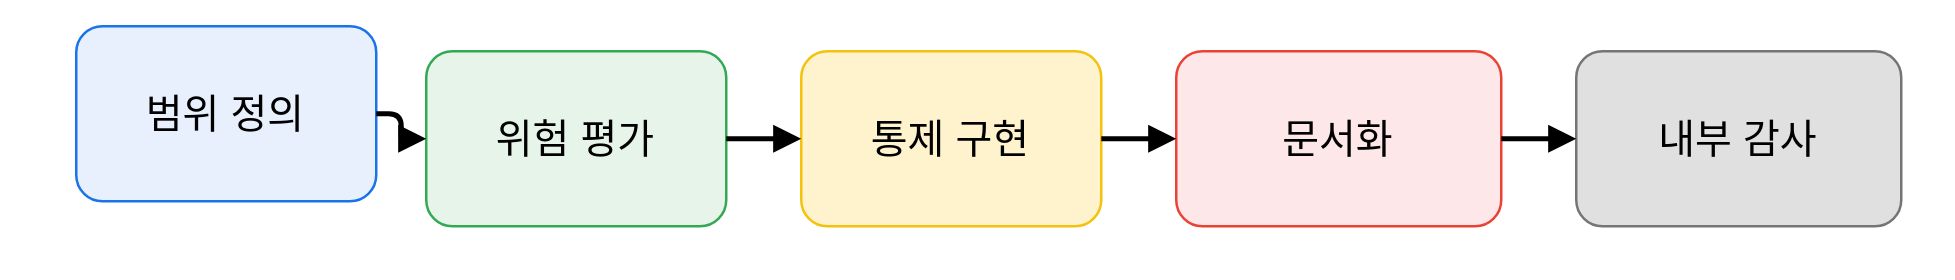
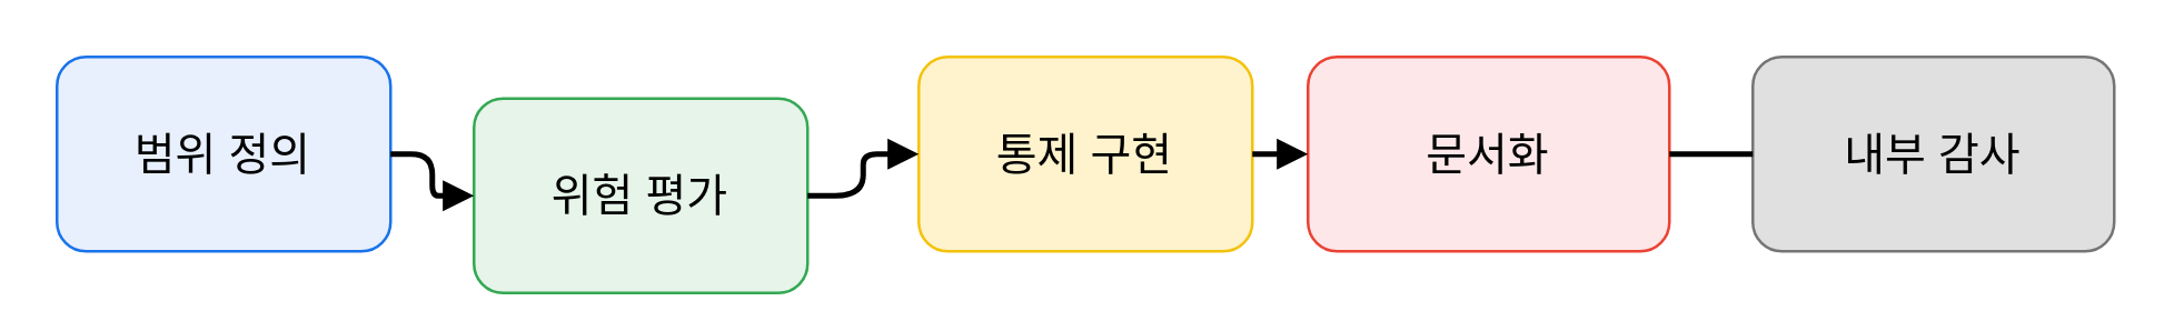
  <mxCell id="0" />
  <mxCell id="1" parent="0" />
- <mxCell id="2" value="범위 정의" style="rounded=1;whiteSpace=wrap;html=1;fillColor=#e8f0fe;strokeColor=#1a73e8;fontSize=16;align=center;fontColor=#000000;" parent="1" vertex="1"><mxGeometry x="30" y="10" width="120" height="70" as="geometry" /></mxCell>
- <mxCell id="3" value="위험 평가" style="rounded=1;whiteSpace=wrap;html=1;fillColor=#e6f4ea;strokeColor=#34a853;fontSize=16;align=center;fontColor=#000000;" parent="1" vertex="1"><mxGeometry x="170" y="20" width="120" height="70" as="geometry" /></mxCell>
- <mxCell id="4" value="통제 구현" style="rounded=1;whiteSpace=wrap;html=1;fillColor=#fff3cd;strokeColor=#f4c20d;fontSize=16;align=center;fontColor=#000000;" parent="1" vertex="1"><mxGeometry x="320" y="20" width="120" height="70" as="geometry" /></mxCell>
+ <mxCell id="2" value="범위 정의" style="rounded=1;whiteSpace=wrap;html=1;fillColor=#e8f0fe;strokeColor=#1a73e8;fontSize=16;align=center;fontColor=#000000;" parent="1" vertex="1"><mxGeometry x="20" y="20" width="120" height="70" as="geometry" /></mxCell>
+ <mxCell id="3" value="위험 평가" style="rounded=1;whiteSpace=wrap;html=1;fillColor=#e6f4ea;strokeColor=#34a853;fontSize=16;align=center;fontColor=#000000;" parent="1" vertex="1"><mxGeometry x="170" y="35" width="120" height="70" as="geometry" /></mxCell>
+ <mxCell id="4" value="통제 구현" style="rounded=1;whiteSpace=wrap;html=1;fillColor=#fff3cd;strokeColor=#f4c20d;fontSize=16;align=center;fontColor=#000000;" parent="1" vertex="1"><mxGeometry x="330" y="20" width="120" height="70" as="geometry" /></mxCell>
  <mxCell id="5" value="문서화" style="rounded=1;whiteSpace=wrap;html=1;fillColor=#fde7e9;strokeColor=#ea4335;fontSize=16;align=center;fontColor=#000000;" parent="1" vertex="1"><mxGeometry x="470" y="20" width="130" height="70" as="geometry" /></mxCell>
  <mxCell id="6" value="내부 감사" style="rounded=1;whiteSpace=wrap;html=1;fillColor=#e0e0e0;strokeColor=#757575;fontSize=16;align=center;fontColor=#000000;" parent="1" vertex="1"><mxGeometry x="630" y="20" width="130" height="70" as="geometry" /></mxCell>
  <mxCell id="7" style="edgeStyle=orthogonalEdgeStyle;endArrow=block;endFill=1;strokeWidth=2;fontColor=#000000;" parent="1" source="2" target="3" edge="1"><mxGeometry relative="1" as="geometry" /></mxCell>
  <mxCell id="8" style="edgeStyle=orthogonalEdgeStyle;endArrow=block;endFill=1;strokeWidth=2;fontColor=#000000;" parent="1" source="3" target="4" edge="1"><mxGeometry relative="1" as="geometry" /></mxCell>
  <mxCell id="9" style="edgeStyle=orthogonalEdgeStyle;endArrow=block;endFill=1;strokeWidth=2;fontColor=#000000;" parent="1" source="4" target="5" edge="1"><mxGeometry relative="1" as="geometry"><Array as="points"><mxPoint x="480" y="55" /><mxPoint x="480" y="55" /></Array></mxGeometry></mxCell>
- <mxCell id="10" style="edgeStyle=orthogonalEdgeStyle;endArrow=block;endFill=1;strokeWidth=2;fontColor=#000000;" parent="1" source="5" target="6" edge="1"><mxGeometry relative="1" as="geometry" /></mxCell>
+ <mxCell id="10" style="edgeStyle=orthogonalEdgeStyle;endArrow=none;endFill=1;strokeWidth=2;fontColor=#000000;" parent="1" source="5" target="6" edge="1"><mxGeometry relative="1" as="geometry" /></mxCell>
